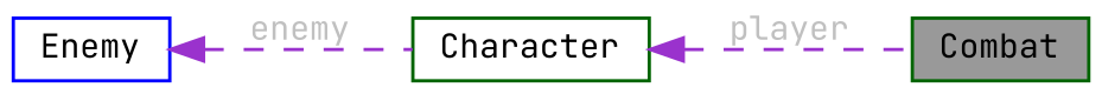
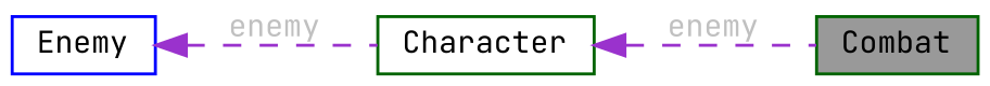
  digraph {
    fontname="JetBrains Mono"
    rankdir=LR
    node [color=darkgreen fillcolor=white fontname="JetBrains Mono" fontsize=10 shape=box style=filled]
    edge [color=darkorchid3 dir=back fontcolor=grey fontname="JetBrains Mono" fontsize=10 labelfontname=Helvetica labelfontsize=10 style=dashed]
    n1 [fillcolor=grey60 fontcolor=black height=0.2 label=Combat width=0.4]
    n2 [height=0.2 label=Character width=0.4]
    n3 [color=blue height=0.2 label=Enemy width=0.4]
-   n2 -> n1 [label=" player"]
+   n2 -> n1 [label=" enemy"]
    n3 -> n2 [label=" enemy"]
  }
